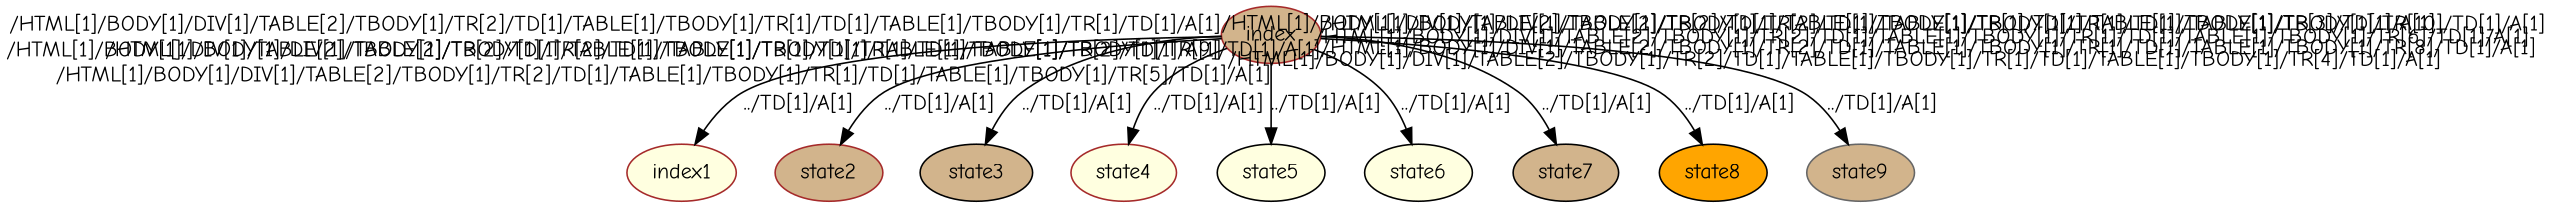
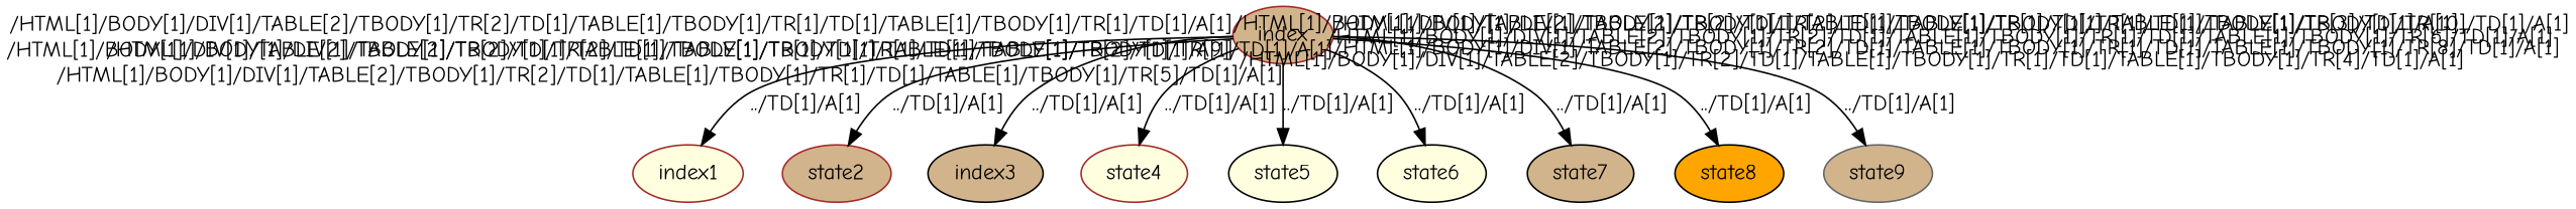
  digraph {
    fontname="Comic Neue"
    node [color=black fillcolor=tan fontname="Comic Neue" style=filled]
    edge [fontname="Comic Neue"]
    n1 [color=brown fillcolor=lightyellow label=index1]
    n2 [color=brown label=state2]
    n3 [color=brown label=index]
-   n4 [label=state3]
+   n4 [label=index3]
    n5 [color=brown fillcolor=lightyellow label=state4]
    n6 [fillcolor=lightyellow label=state5]
    n7 [fillcolor=lightyellow label=state6]
    n8 [label=state7]
    n9 [fillcolor=orange label=state8]
    n10 [color=gray40 label=state9]
    n3 -> n1 [label="../TD[1]/A[1]" taillabel="/HTML[1]/BODY[1]/DIV[1]/TABLE[2]/TBODY[1]/TR[2]/TD[1]/TABLE[1]/TBODY[1]/TR[1]/TD[1]/TABLE[1]/TBODY[1]/TR[1]/TD[1]/A[1]"]
    n3 -> n2 [label="../TD[1]/A[1]" taillabel="/HTML[1]/BODY[1]/DIV[1]/TABLE[2]/TBODY[1]/TR[2]/TD[1]/TABLE[1]/TBODY[1]/TR[1]/TD[1]/TABLE[1]/TBODY[1]/TR[2]/TD[1]/A[1]"]
    n3 -> n4 [label="../TD[1]/A[1]" taillabel="/HTML[1]/BODY[1]/DIV[1]/TABLE[2]/TBODY[1]/TR[2]/TD[1]/TABLE[1]/TBODY[1]/TR[1]/TD[1]/TABLE[1]/TBODY[1]/TR[3]/TD[1]/A[1]"]
    n3 -> n5 [label="../TD[1]/A[1]" taillabel="/HTML[1]/BODY[1]/DIV[1]/TABLE[2]/TBODY[1]/TR[2]/TD[1]/TABLE[1]/TBODY[1]/TR[1]/TD[1]/TABLE[1]/TBODY[1]/TR[4]/TD[1]/A[1]"]
    n3 -> n6 [label="../TD[1]/A[1]" taillabel="/HTML[1]/BODY[1]/DIV[1]/TABLE[2]/TBODY[1]/TR[2]/TD[1]/TABLE[1]/TBODY[1]/TR[1]/TD[1]/TABLE[1]/TBODY[1]/TR[5]/TD[1]/A[1]"]
    n3 -> n7 [label="../TD[1]/A[1]" taillabel="/HTML[1]/BODY[1]/DIV[1]/TABLE[2]/TBODY[1]/TR[2]/TD[1]/TABLE[1]/TBODY[1]/TR[1]/TD[1]/TABLE[1]/TBODY[1]/TR[6]/TD[1]/A[1]"]
    n3 -> n8 [label="../TD[1]/A[1]" taillabel="/HTML[1]/BODY[1]/DIV[1]/TABLE[2]/TBODY[1]/TR[2]/TD[1]/TABLE[1]/TBODY[1]/TR[1]/TD[1]/TABLE[1]/TBODY[1]/TR[8]/TD[1]/A[1]"]
    n3 -> n9 [label="../TD[1]/A[1]" taillabel="/HTML[1]/BODY[1]/DIV[1]/TABLE[2]/TBODY[1]/TR[2]/TD[1]/TABLE[1]/TBODY[1]/TR[1]/TD[1]/TABLE[1]/TBODY[1]/TR[9]/TD[1]/A[1]"]
    n3 -> n10 [label="../TD[1]/A[1]" taillabel="/HTML[1]/BODY[1]/DIV[1]/TABLE[2]/TBODY[1]/TR[2]/TD[1]/TABLE[1]/TBODY[1]/TR[1]/TD[1]/TABLE[1]/TBODY[1]/TR[10]/TD[1]/A[1]"]
  }
